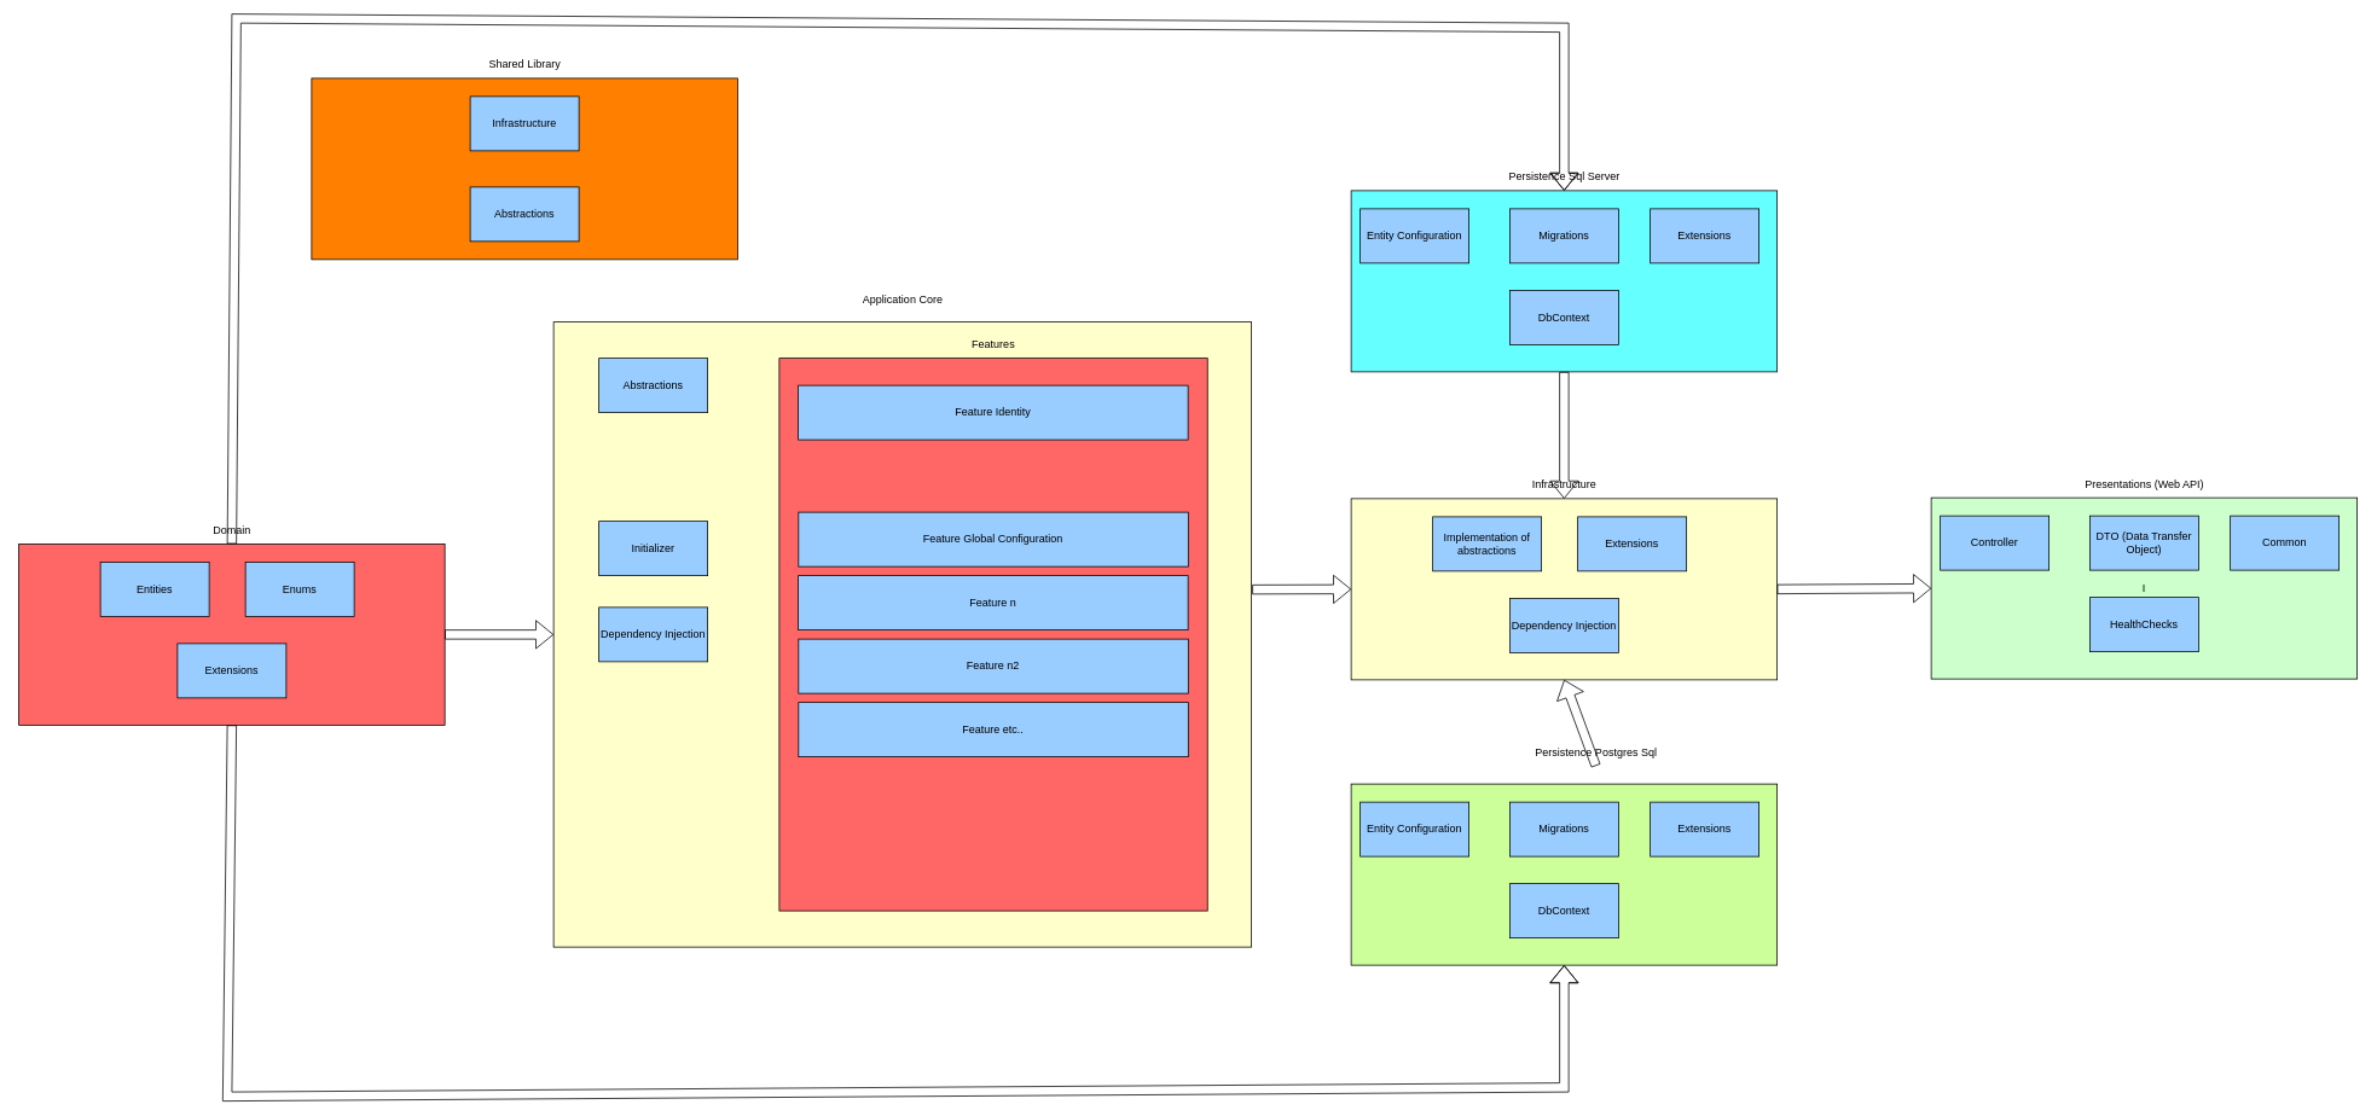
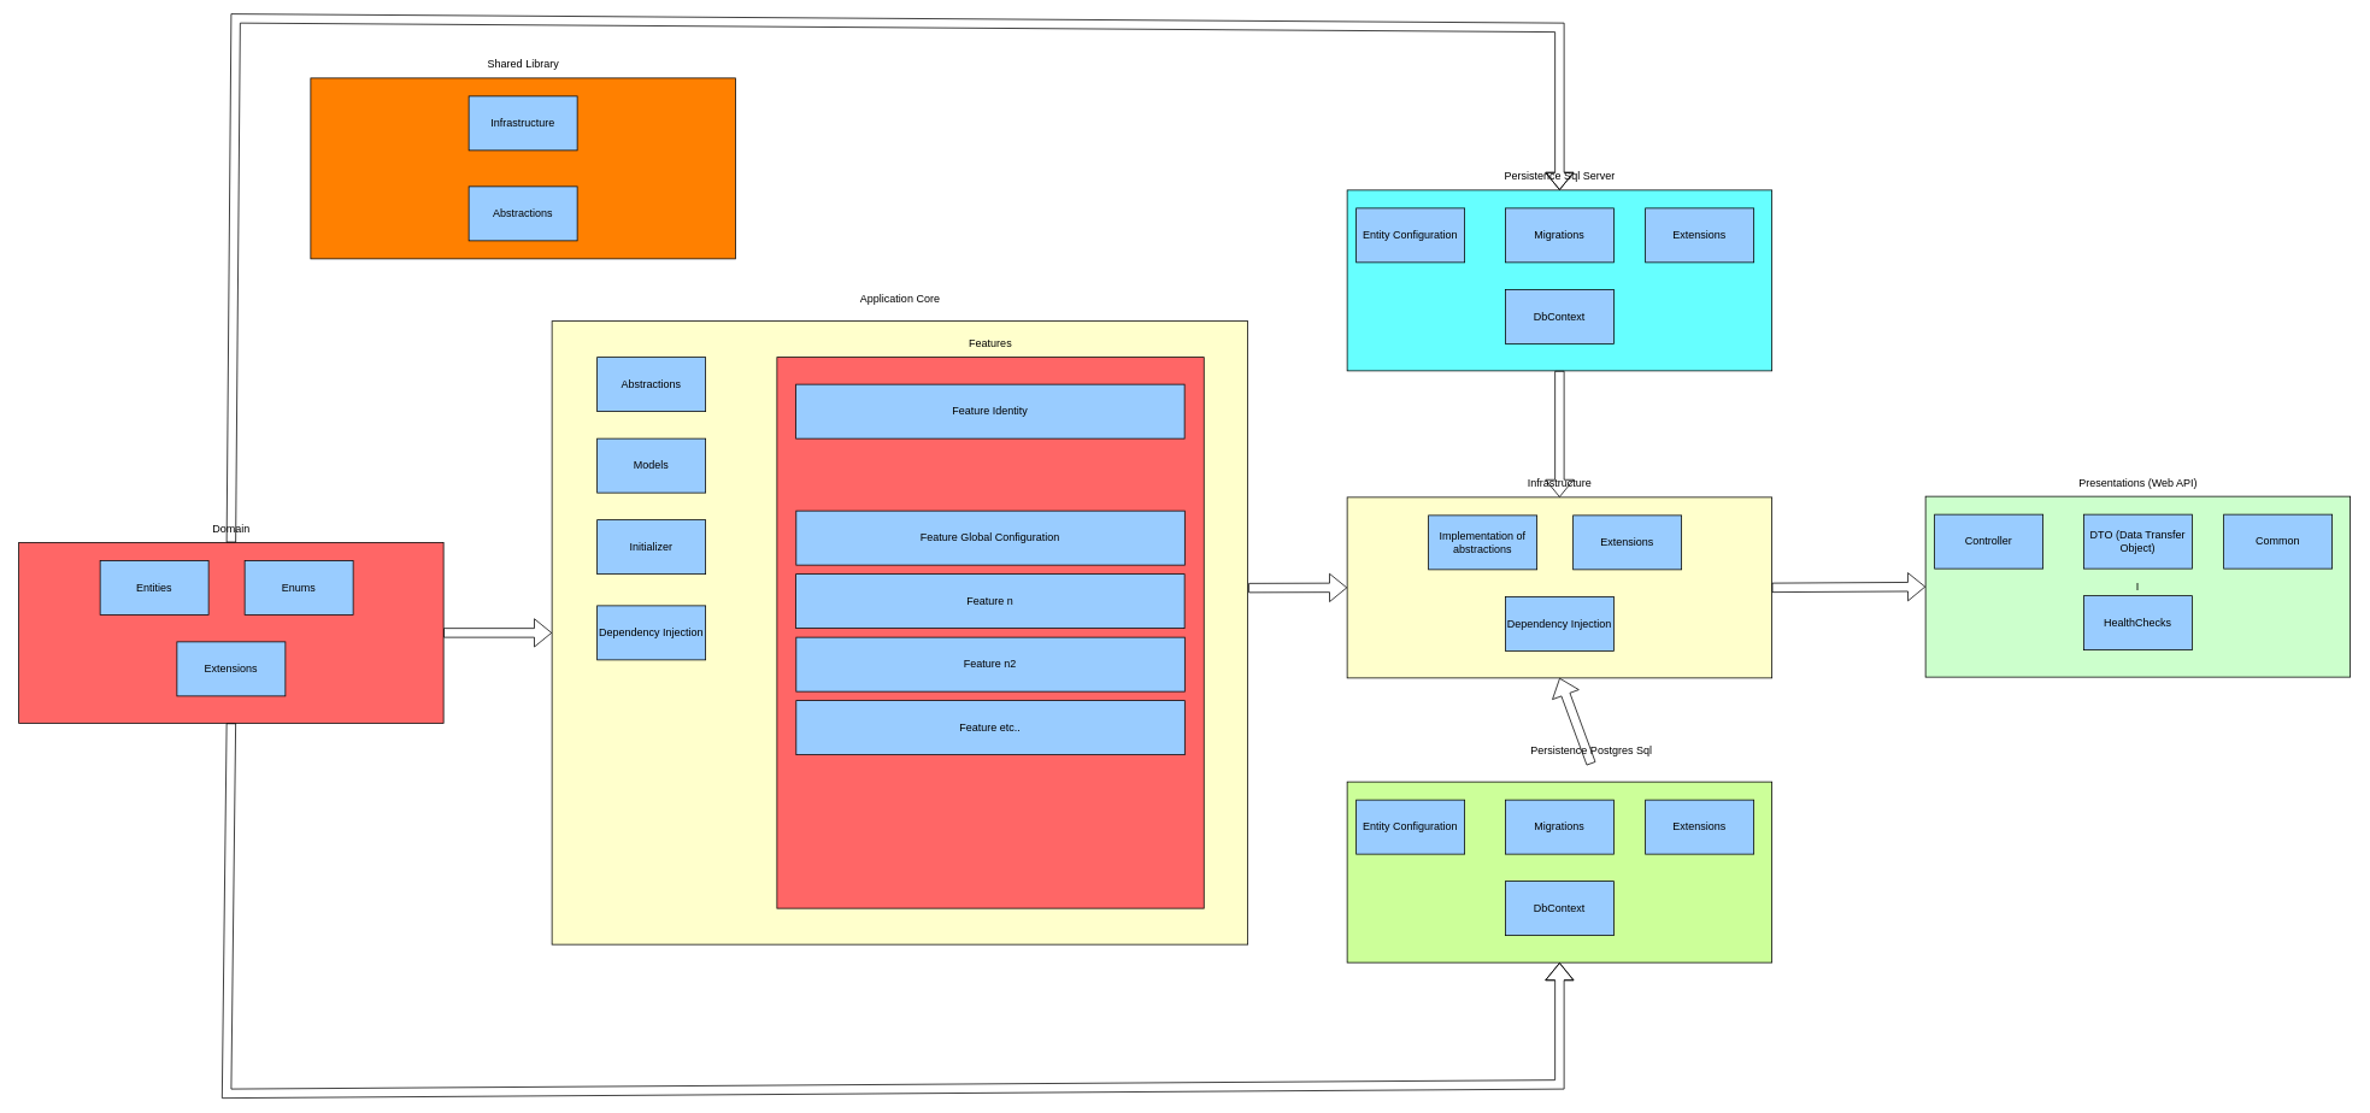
  <mxCell id="0" />
  <mxCell id="1" parent="0" />
  <mxCell id="2" value="I" style="rounded=0;whiteSpace=wrap;html=1;fillColor=#CCFFCC;" parent="1" vertex="1"><mxGeometry x="2130" y="549" width="470" height="200" as="geometry" /></mxCell>
  <mxCell id="3" value="Presentations (Web API)" style="text;html=1;strokeColor=none;fillColor=none;align=center;verticalAlign=middle;whiteSpace=wrap;rounded=0;" parent="1" vertex="1"><mxGeometry x="2257.5" y="519" width="215" height="30" as="geometry" /></mxCell>
  <mxCell id="4" value="Controller" style="rounded=0;whiteSpace=wrap;html=1;fillColor=#99CCFF;" parent="1" vertex="1"><mxGeometry x="2140" y="569" width="120" height="60" as="geometry" /></mxCell>
  <mxCell id="5" value="DTO (Data Transfer Object)" style="rounded=0;whiteSpace=wrap;html=1;fillColor=#99CCFF;" parent="1" vertex="1"><mxGeometry x="2305" y="569" width="120" height="60" as="geometry" /></mxCell>
  <mxCell id="6" value="Common" style="rounded=0;whiteSpace=wrap;html=1;fillColor=#99CCFF;" parent="1" vertex="1"><mxGeometry x="2460" y="569" width="120" height="60" as="geometry" /></mxCell>
  <mxCell id="7" value="HealthChecks" style="rounded=0;whiteSpace=wrap;html=1;fillColor=#99CCFF;" vertex="1" parent="1"><mxGeometry x="2305" y="659" width="120" height="60" as="geometry" /></mxCell>
  <mxCell id="8" value="" style="rounded=0;whiteSpace=wrap;html=1;fillColor=#66FFFF;" vertex="1" parent="1"><mxGeometry x="1490" y="210" width="470" height="200" as="geometry" /></mxCell>
  <mxCell id="9" value="Persistence Sql Server" style="text;html=1;strokeColor=none;fillColor=none;align=center;verticalAlign=middle;whiteSpace=wrap;rounded=0;" vertex="1" parent="1"><mxGeometry x="1617.5" y="180" width="215" height="30" as="geometry" /></mxCell>
  <mxCell id="10" value="Entity Configuration" style="rounded=0;whiteSpace=wrap;html=1;fillColor=#99CCFF;" vertex="1" parent="1"><mxGeometry x="1500" y="230" width="120" height="60" as="geometry" /></mxCell>
  <mxCell id="11" value="Migrations" style="rounded=0;whiteSpace=wrap;html=1;fillColor=#99CCFF;" vertex="1" parent="1"><mxGeometry x="1665" y="230" width="120" height="60" as="geometry" /></mxCell>
  <mxCell id="12" value="Extensions" style="rounded=0;whiteSpace=wrap;html=1;fillColor=#99CCFF;" vertex="1" parent="1"><mxGeometry x="1820" y="230" width="120" height="60" as="geometry" /></mxCell>
  <mxCell id="13" value="DbContext" style="rounded=0;whiteSpace=wrap;html=1;fillColor=#99CCFF;" vertex="1" parent="1"><mxGeometry x="1665" y="320" width="120" height="60" as="geometry" /></mxCell>
  <mxCell id="14" value="" style="rounded=0;whiteSpace=wrap;html=1;fillColor=#CCFF99;" vertex="1" parent="1"><mxGeometry x="1490" y="865" width="470" height="200" as="geometry" /></mxCell>
  <mxCell id="15" value="Persistence Postgres Sql" style="text;html=1;strokeColor=none;fillColor=none;align=center;verticalAlign=middle;whiteSpace=wrap;rounded=0;" vertex="1" parent="1"><mxGeometry x="1652.5" y="815" width="215" height="30" as="geometry" /></mxCell>
  <mxCell id="16" value="Entity Configuration" style="rounded=0;whiteSpace=wrap;html=1;fillColor=#99CCFF;" vertex="1" parent="1"><mxGeometry x="1500" y="885" width="120" height="60" as="geometry" /></mxCell>
  <mxCell id="17" value="Migrations" style="rounded=0;whiteSpace=wrap;html=1;fillColor=#99CCFF;" vertex="1" parent="1"><mxGeometry x="1665" y="885" width="120" height="60" as="geometry" /></mxCell>
  <mxCell id="18" value="Extensions" style="rounded=0;whiteSpace=wrap;html=1;fillColor=#99CCFF;" vertex="1" parent="1"><mxGeometry x="1820" y="885" width="120" height="60" as="geometry" /></mxCell>
  <mxCell id="19" value="DbContext" style="rounded=0;whiteSpace=wrap;html=1;fillColor=#99CCFF;" vertex="1" parent="1"><mxGeometry x="1665" y="975" width="120" height="60" as="geometry" /></mxCell>
  <mxCell id="20" value="" style="rounded=0;whiteSpace=wrap;html=1;fillColor=#FFFFCC;" vertex="1" parent="1"><mxGeometry x="1490" y="550" width="470" height="200" as="geometry" /></mxCell>
  <mxCell id="21" value="Infrastructure" style="text;html=1;strokeColor=none;fillColor=none;align=center;verticalAlign=middle;whiteSpace=wrap;rounded=0;" vertex="1" parent="1"><mxGeometry x="1617.5" y="520" width="215" height="30" as="geometry" /></mxCell>
  <mxCell id="22" value="Implementation of abstractions" style="rounded=0;whiteSpace=wrap;html=1;fillColor=#99CCFF;" vertex="1" parent="1"><mxGeometry x="1580" y="570" width="120" height="60" as="geometry" /></mxCell>
  <mxCell id="23" value="Extensions" style="rounded=0;whiteSpace=wrap;html=1;fillColor=#99CCFF;" vertex="1" parent="1"><mxGeometry x="1740" y="570" width="120" height="60" as="geometry" /></mxCell>
  <mxCell id="24" value="Dependency Injection" style="rounded=0;whiteSpace=wrap;html=1;fillColor=#99CCFF;" vertex="1" parent="1"><mxGeometry x="1665" y="660" width="120" height="60" as="geometry" /></mxCell>
  <mxCell id="25" value="" style="rounded=0;whiteSpace=wrap;html=1;fillColor=#FF6666;" vertex="1" parent="1"><mxGeometry x="20" y="600" width="470" height="200" as="geometry" /></mxCell>
  <mxCell id="26" value="Domain" style="text;html=1;strokeColor=none;fillColor=none;align=center;verticalAlign=middle;whiteSpace=wrap;rounded=0;" vertex="1" parent="1"><mxGeometry x="147.5" y="570" width="215" height="30" as="geometry" /></mxCell>
  <mxCell id="27" value="Entities" style="rounded=0;whiteSpace=wrap;html=1;fillColor=#99CCFF;" vertex="1" parent="1"><mxGeometry x="110" y="620" width="120" height="60" as="geometry" /></mxCell>
  <mxCell id="28" value="Enums" style="rounded=0;whiteSpace=wrap;html=1;fillColor=#99CCFF;" vertex="1" parent="1"><mxGeometry x="270" y="620" width="120" height="60" as="geometry" /></mxCell>
  <mxCell id="29" value="Extensions" style="rounded=0;whiteSpace=wrap;html=1;fillColor=#99CCFF;" vertex="1" parent="1"><mxGeometry x="195" y="710" width="120" height="60" as="geometry" /></mxCell>
  <mxCell id="30" value="" style="rounded=0;whiteSpace=wrap;html=1;fillColor=#FF8000;" vertex="1" parent="1"><mxGeometry x="343" y="86" width="470" height="200" as="geometry" /></mxCell>
  <mxCell id="31" value="Shared Library" style="text;html=1;strokeColor=none;fillColor=none;align=center;verticalAlign=middle;whiteSpace=wrap;rounded=0;" vertex="1" parent="1"><mxGeometry x="470.5" y="56" width="215" height="30" as="geometry" /></mxCell>
  <mxCell id="32" value="Abstractions" style="rounded=0;whiteSpace=wrap;html=1;fillColor=#99CCFF;" vertex="1" parent="1"><mxGeometry x="518" y="206" width="120" height="60" as="geometry" /></mxCell>
  <mxCell id="33" value="Infrastructure" style="rounded=0;whiteSpace=wrap;html=1;fillColor=#99CCFF;" vertex="1" parent="1"><mxGeometry x="518" y="106" width="120" height="60" as="geometry" /></mxCell>
  <mxCell id="34" value="" style="rounded=0;whiteSpace=wrap;html=1;fillColor=#FFFFCC;" vertex="1" parent="1"><mxGeometry x="610" y="355" width="770" height="690" as="geometry" /></mxCell>
  <mxCell id="35" value="Application Core" style="text;html=1;strokeColor=none;fillColor=none;align=center;verticalAlign=middle;whiteSpace=wrap;rounded=0;" vertex="1" parent="1"><mxGeometry x="887.5" y="315" width="215" height="30" as="geometry" /></mxCell>
  <mxCell id="36" value="Abstractions" style="rounded=0;whiteSpace=wrap;html=1;fillColor=#99CCFF;" vertex="1" parent="1"><mxGeometry x="660" y="395" width="120" height="60" as="geometry" /></mxCell>
  <mxCell id="37" value="" style="rounded=0;whiteSpace=wrap;html=1;fillColor=#FF6666;" vertex="1" parent="1"><mxGeometry x="859" y="395" width="472.5" height="610" as="geometry" /></mxCell>
  <mxCell id="38" value="Features" style="text;html=1;strokeColor=none;fillColor=none;align=center;verticalAlign=middle;whiteSpace=wrap;rounded=0;" vertex="1" parent="1"><mxGeometry x="987.75" y="365" width="215" height="30" as="geometry" /></mxCell>
+ <mxCell id="39" value="Models" style="rounded=0;whiteSpace=wrap;html=1;fillColor=#99CCFF;" vertex="1" parent="1"><mxGeometry x="660" y="485" width="120" height="60" as="geometry" /></mxCell>
  <mxCell id="40" value="Initializer" style="rounded=0;whiteSpace=wrap;html=1;fillColor=#99CCFF;" vertex="1" parent="1"><mxGeometry x="660" y="575" width="120" height="60" as="geometry" /></mxCell>
  <mxCell id="41" value="Dependency Injection" style="rounded=0;whiteSpace=wrap;html=1;fillColor=#99CCFF;" vertex="1" parent="1"><mxGeometry x="660" y="670" width="120" height="60" as="geometry" /></mxCell>
  <mxCell id="42" value="Feature Identity" style="rounded=0;whiteSpace=wrap;html=1;fillColor=#99CCFF;" vertex="1" parent="1"><mxGeometry x="880" y="425" width="430" height="60" as="geometry" /></mxCell>
  <mxCell id="43" value="Feature Global Configuration" style="rounded=0;whiteSpace=wrap;html=1;fillColor=#99CCFF;" vertex="1" parent="1"><mxGeometry x="880.25" y="565" width="430" height="60" as="geometry" /></mxCell>
  <mxCell id="44" value="Feature n" style="rounded=0;whiteSpace=wrap;html=1;fillColor=#99CCFF;" vertex="1" parent="1"><mxGeometry x="880" y="635" width="430" height="60" as="geometry" /></mxCell>
  <mxCell id="45" value="Feature n2" style="rounded=0;whiteSpace=wrap;html=1;fillColor=#99CCFF;" vertex="1" parent="1"><mxGeometry x="880.25" y="705" width="430" height="60" as="geometry" /></mxCell>
  <mxCell id="46" value="Feature etc.." style="rounded=0;whiteSpace=wrap;html=1;fillColor=#99CCFF;" vertex="1" parent="1"><mxGeometry x="880.25" y="775" width="430" height="60" as="geometry" /></mxCell>
  <mxCell id="47" value="" style="shape=flexArrow;endArrow=classic;html=1;rounded=0;exitX=1;exitY=0.5;exitDx=0;exitDy=0;entryX=0;entryY=0.5;entryDx=0;entryDy=0;" edge="1" parent="1" source="25" target="34"><mxGeometry width="50" height="50" relative="1" as="geometry"><mxPoint x="1030" y="770" as="sourcePoint" /><mxPoint x="1080" y="720" as="targetPoint" /></mxGeometry></mxCell>
  <mxCell id="48" value="" style="shape=flexArrow;endArrow=classic;html=1;rounded=0;exitX=0.5;exitY=1;exitDx=0;exitDy=0;entryX=0.5;entryY=1;entryDx=0;entryDy=0;" edge="1" parent="1" source="25" target="14"><mxGeometry width="50" height="50" relative="1" as="geometry"><mxPoint x="1510" y="640" as="sourcePoint" /><mxPoint x="1560" y="590" as="targetPoint" /><Array as="points"><mxPoint x="250" y="1210" /><mxPoint x="1725" y="1200" /></Array></mxGeometry></mxCell>
  <mxCell id="49" value="" style="shape=flexArrow;endArrow=classic;html=1;rounded=0;exitX=0.5;exitY=1;exitDx=0;exitDy=0;entryX=0.5;entryY=1;entryDx=0;entryDy=0;" edge="1" parent="1" source="26" target="9"><mxGeometry width="50" height="50" relative="1" as="geometry"><mxPoint x="1510" y="760" as="sourcePoint" /><mxPoint x="1430" y="250" as="targetPoint" /><Array as="points"><mxPoint x="260" y="20" /><mxPoint x="1725" y="30" /></Array></mxGeometry></mxCell>
  <mxCell id="50" value="" style="shape=flexArrow;endArrow=classic;html=1;rounded=0;exitX=0.5;exitY=1;exitDx=0;exitDy=0;entryX=0.5;entryY=1;entryDx=0;entryDy=0;" edge="1" parent="1" source="15" target="20"><mxGeometry width="50" height="50" relative="1" as="geometry"><mxPoint x="1510" y="760" as="sourcePoint" /><mxPoint x="1560" y="710" as="targetPoint" /></mxGeometry></mxCell>
  <mxCell id="51" value="" style="shape=flexArrow;endArrow=classic;html=1;rounded=0;exitX=0.5;exitY=1;exitDx=0;exitDy=0;entryX=0.5;entryY=1;entryDx=0;entryDy=0;" edge="1" parent="1" source="8" target="21"><mxGeometry width="50" height="50" relative="1" as="geometry"><mxPoint x="1510" y="640" as="sourcePoint" /><mxPoint x="1560" y="590" as="targetPoint" /></mxGeometry></mxCell>
  <mxCell id="52" value="" style="shape=flexArrow;endArrow=classic;html=1;rounded=0;exitX=1.001;exitY=0.428;exitDx=0;exitDy=0;entryX=0;entryY=0.5;entryDx=0;entryDy=0;exitPerimeter=0;" edge="1" parent="1" source="34" target="20"><mxGeometry width="50" height="50" relative="1" as="geometry"><mxPoint x="1380" y="662" as="sourcePoint" /><mxPoint x="1490" y="612" as="targetPoint" /></mxGeometry></mxCell>
  <mxCell id="53" value="" style="shape=flexArrow;endArrow=classic;html=1;rounded=0;exitX=1;exitY=0.5;exitDx=0;exitDy=0;entryX=0;entryY=0.5;entryDx=0;entryDy=0;" edge="1" parent="1" source="20" target="2"><mxGeometry width="50" height="50" relative="1" as="geometry"><mxPoint x="2100" y="640" as="sourcePoint" /><mxPoint x="2150" y="590" as="targetPoint" /></mxGeometry></mxCell>
